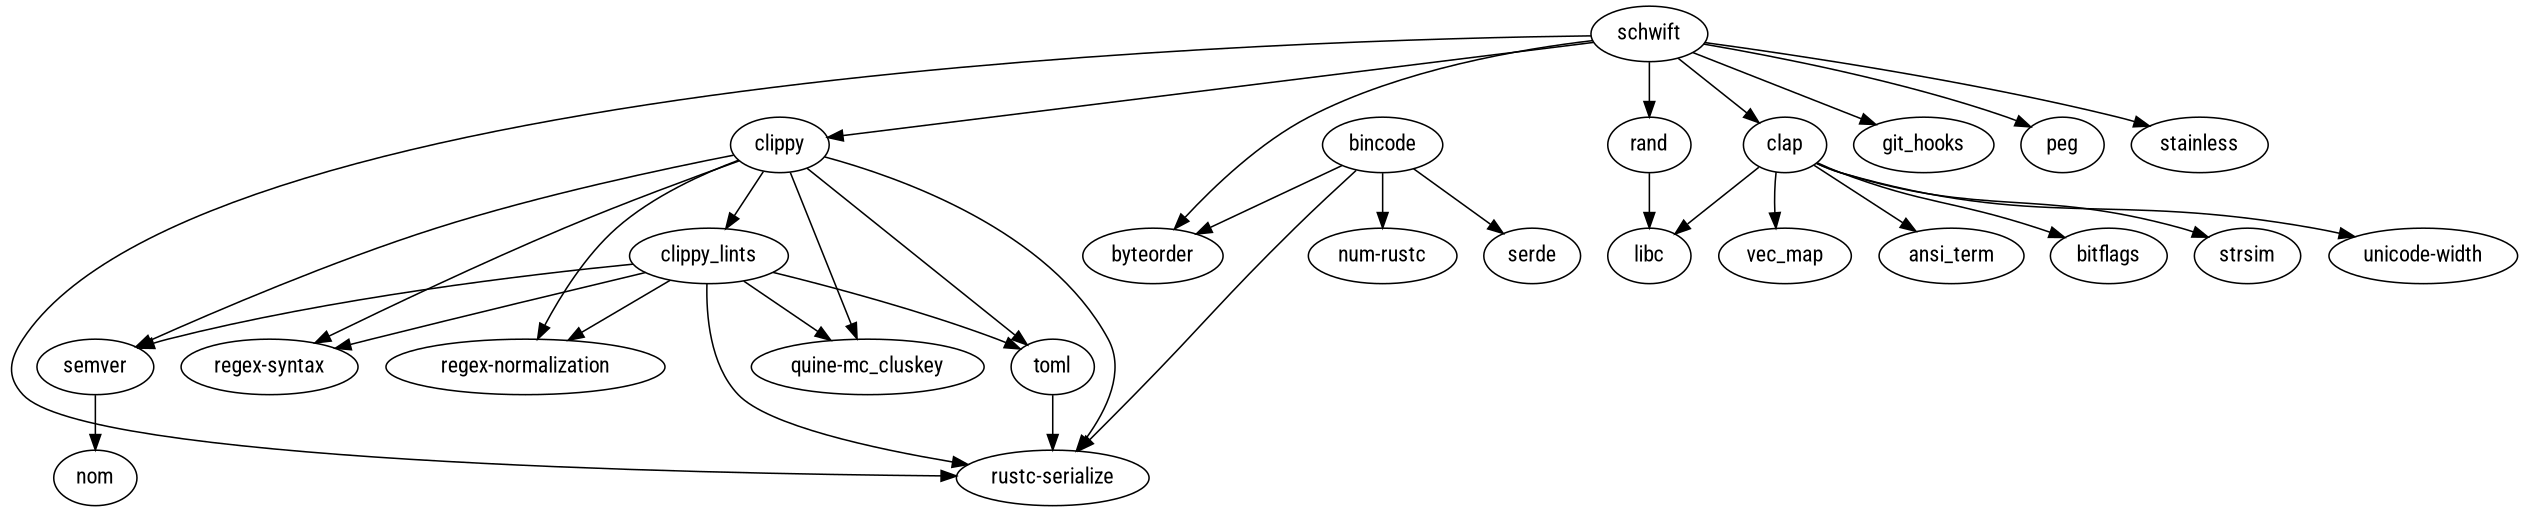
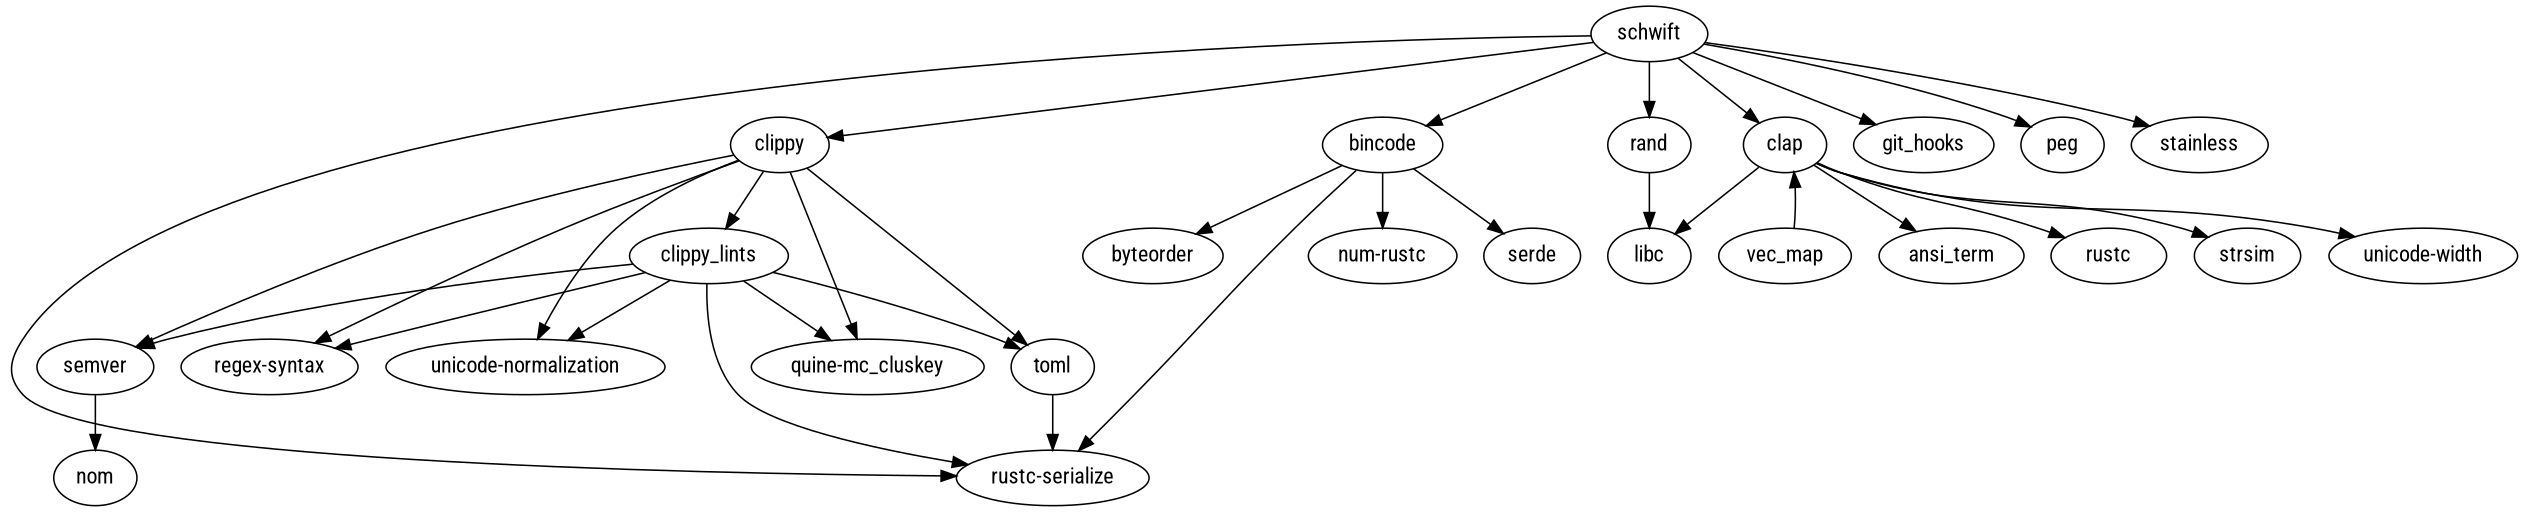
  digraph {
    fontname="Roboto Condensed"
    node [fontname="Roboto Condensed"]
    edge [fontname="Roboto Condensed"]
    n1 [label=schwift]
    n2 [label=bincode]
    n3 [label=clap]
    n4 [label=clippy]
    n5 [label=git_hooks]
    n6 [label=peg]
    n7 [label=rand]
    n8 [label="rustc-serialize"]
    n9 [label=stainless]
    n10 [label=byteorder]
    n11 [label="num-rustc"]
    n12 [label=serde]
    n13 [label=ansi_term]
-   n14 [label=bitflags]
+   n14 [label=rustc]
    n15 [label=libc]
    n16 [label=strsim]
    n17 [label="unicode-width"]
    n18 [label=vec_map]
    n19 [label=clippy_lints]
    n20 [label="quine-mc_cluskey"]
    n21 [label="regex-syntax"]
    n22 [label=semver]
    n23 [label=toml]
-   n24 [label="regex-normalization"]
+   n24 [label="unicode-normalization"]
    n25 [label=nom]
-   n1 -> n10
+   n1 -> n2
    n1 -> n3
    n1 -> n4
    n1 -> n5
    n1 -> n6
    n1 -> n7
    n1 -> n8
    n1 -> n9
    n2 -> n8
    n2 -> n10
    n2 -> n11
    n2 -> n12
    n3 -> n13
    n3 -> n14
    n3 -> n15
    n3 -> n16
    n3 -> n17
-   n3 -> n18
-   n4 -> n8
+   n18 -> n3
    n4 -> n19
    n4 -> n20
    n4 -> n21
    n4 -> n22
    n4 -> n23
    n4 -> n24
    n7 -> n15
    n19 -> n8
    n19 -> n20
    n19 -> n21
    n19 -> n22
    n19 -> n23
    n19 -> n24
    n22 -> n25
    n23 -> n8
  }
